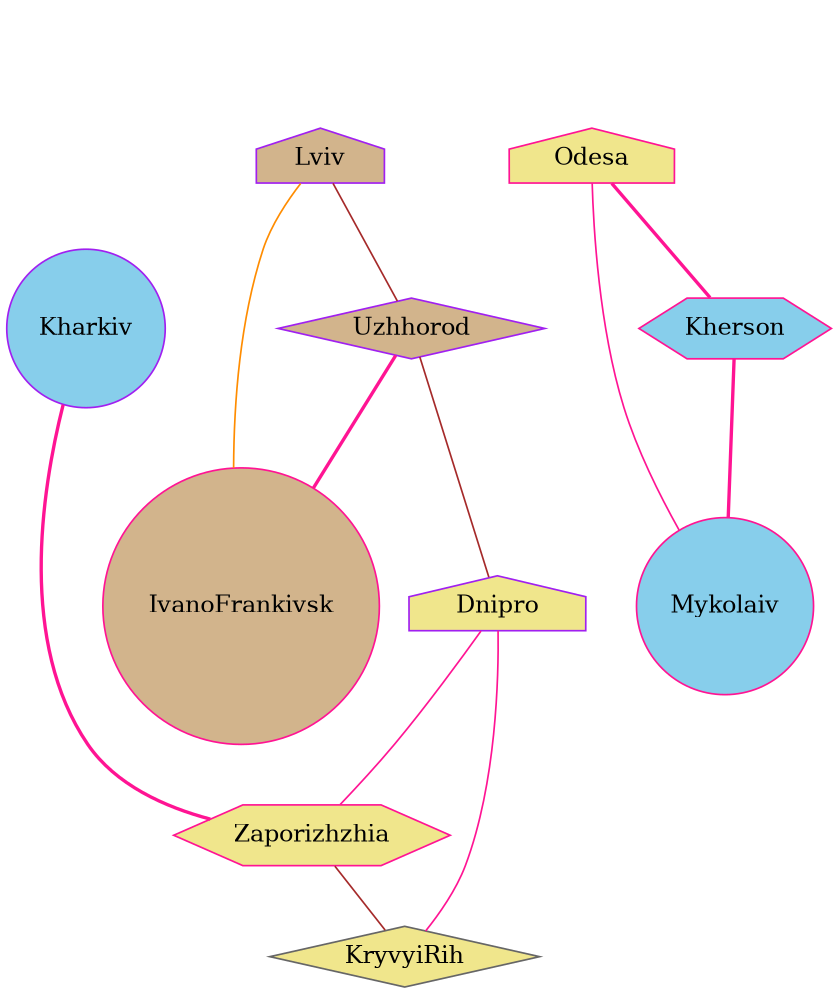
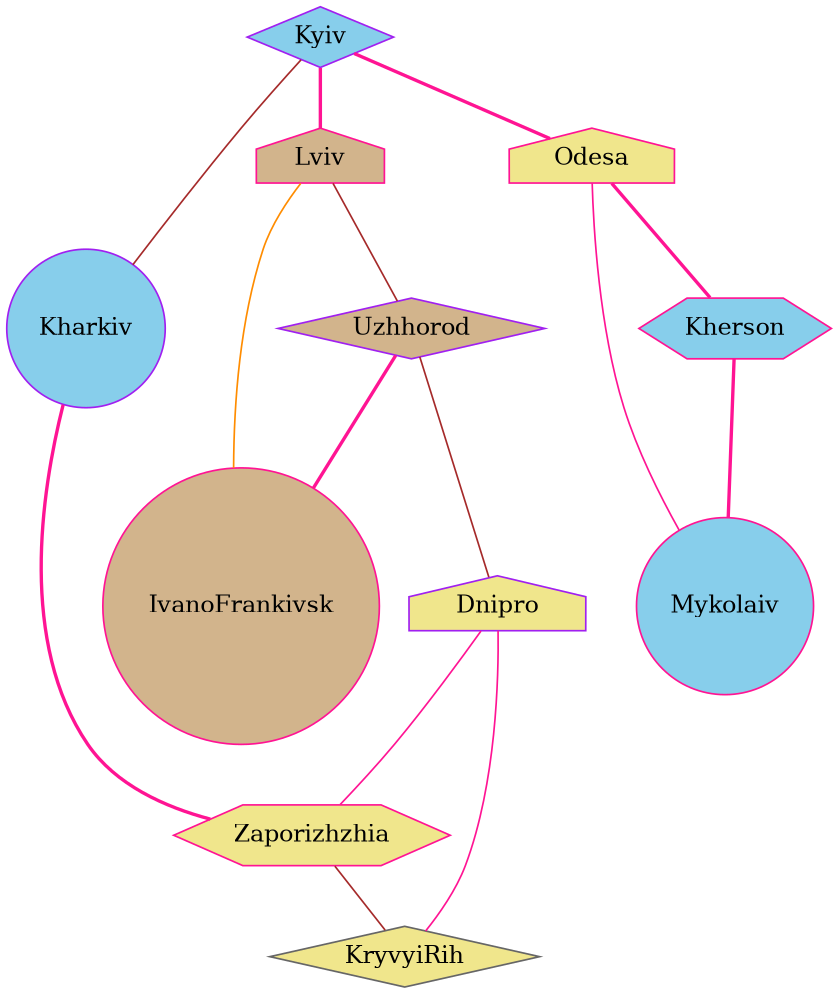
  graph {
    node [color=purple fillcolor=skyblue shape=circle style=filled]
    edge [color=deeppink style=solid]
    Kharkiv
-   Lviv [fillcolor=tan shape=house]
+   Kyiv [shape=diamond]
+   Lviv [color=deeppink fillcolor=tan shape=house]
    Odesa [color=deeppink fillcolor=khaki shape=house]
    Zaporizhzhia [color=deeppink fillcolor=khaki shape=hexagon]
    IvanoFrankivsk [color=deeppink fillcolor=tan]
    Uzhhorod [fillcolor=tan shape=diamond]
    Mykolaiv [color=deeppink]
    Kherson [color=deeppink shape=hexagon]
    Dnipro [fillcolor=khaki shape=house]
    KryvyiRih [color=gray40 fillcolor=khaki shape=diamond]
    Kharkiv -- Zaporizhzhia [distance=284 style=bold]
+   Kyiv -- Kharkiv [color=brown distance=477]
+   Kyiv -- Lviv [distance=540 style=bold]
+   Kyiv -- Odesa [distance=475 style=bold]
    Lviv -- IvanoFrankivsk [color=darkorange distance=136]
    Lviv -- Uzhhorod [color=brown distance=270]
    Odesa -- Mykolaiv [distance=132]
    Odesa -- Kherson [distance=177 style=bold]
    Zaporizhzhia -- KryvyiRih [color=brown distance=170]
    Uzhhorod -- IvanoFrankivsk [distance=220 style=bold]
    Uzhhorod -- Dnipro [color=brown distance=213]
    Kherson -- Mykolaiv [distance=58 style=bold]
    Dnipro -- Zaporizhzhia [distance=85]
    Dnipro -- KryvyiRih [distance=151]
  }
